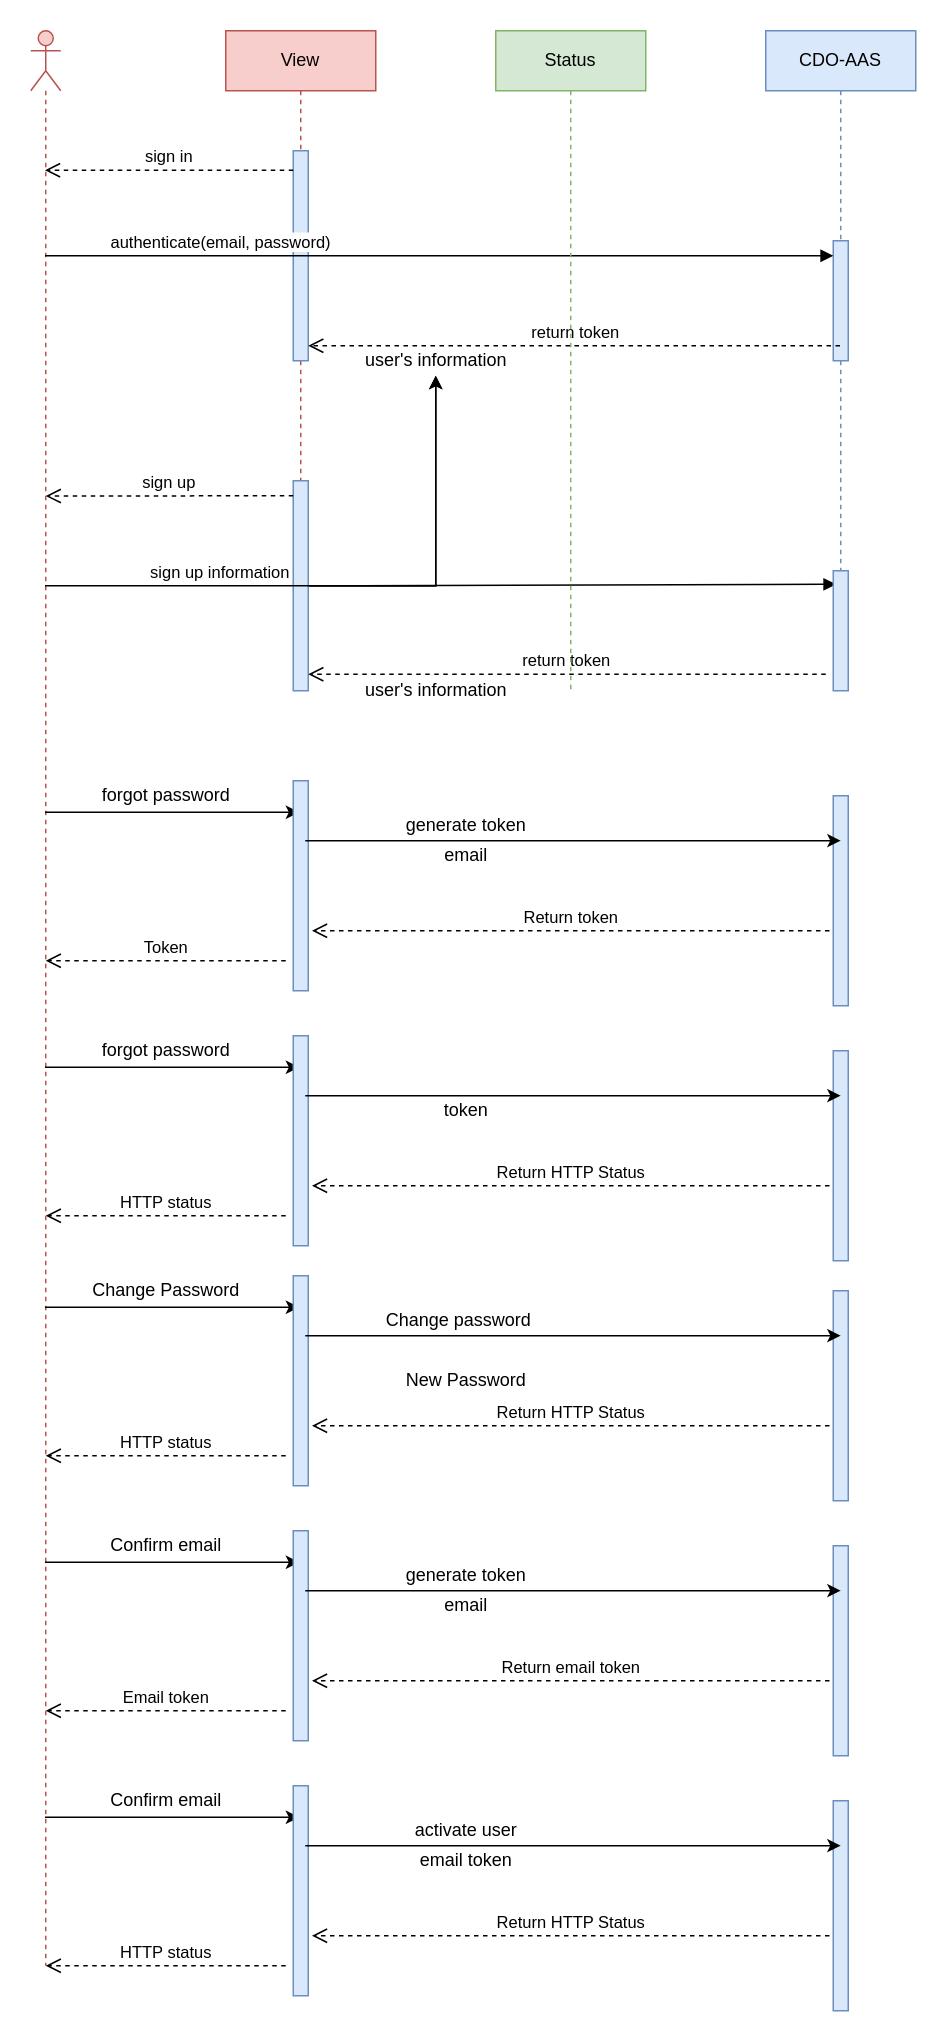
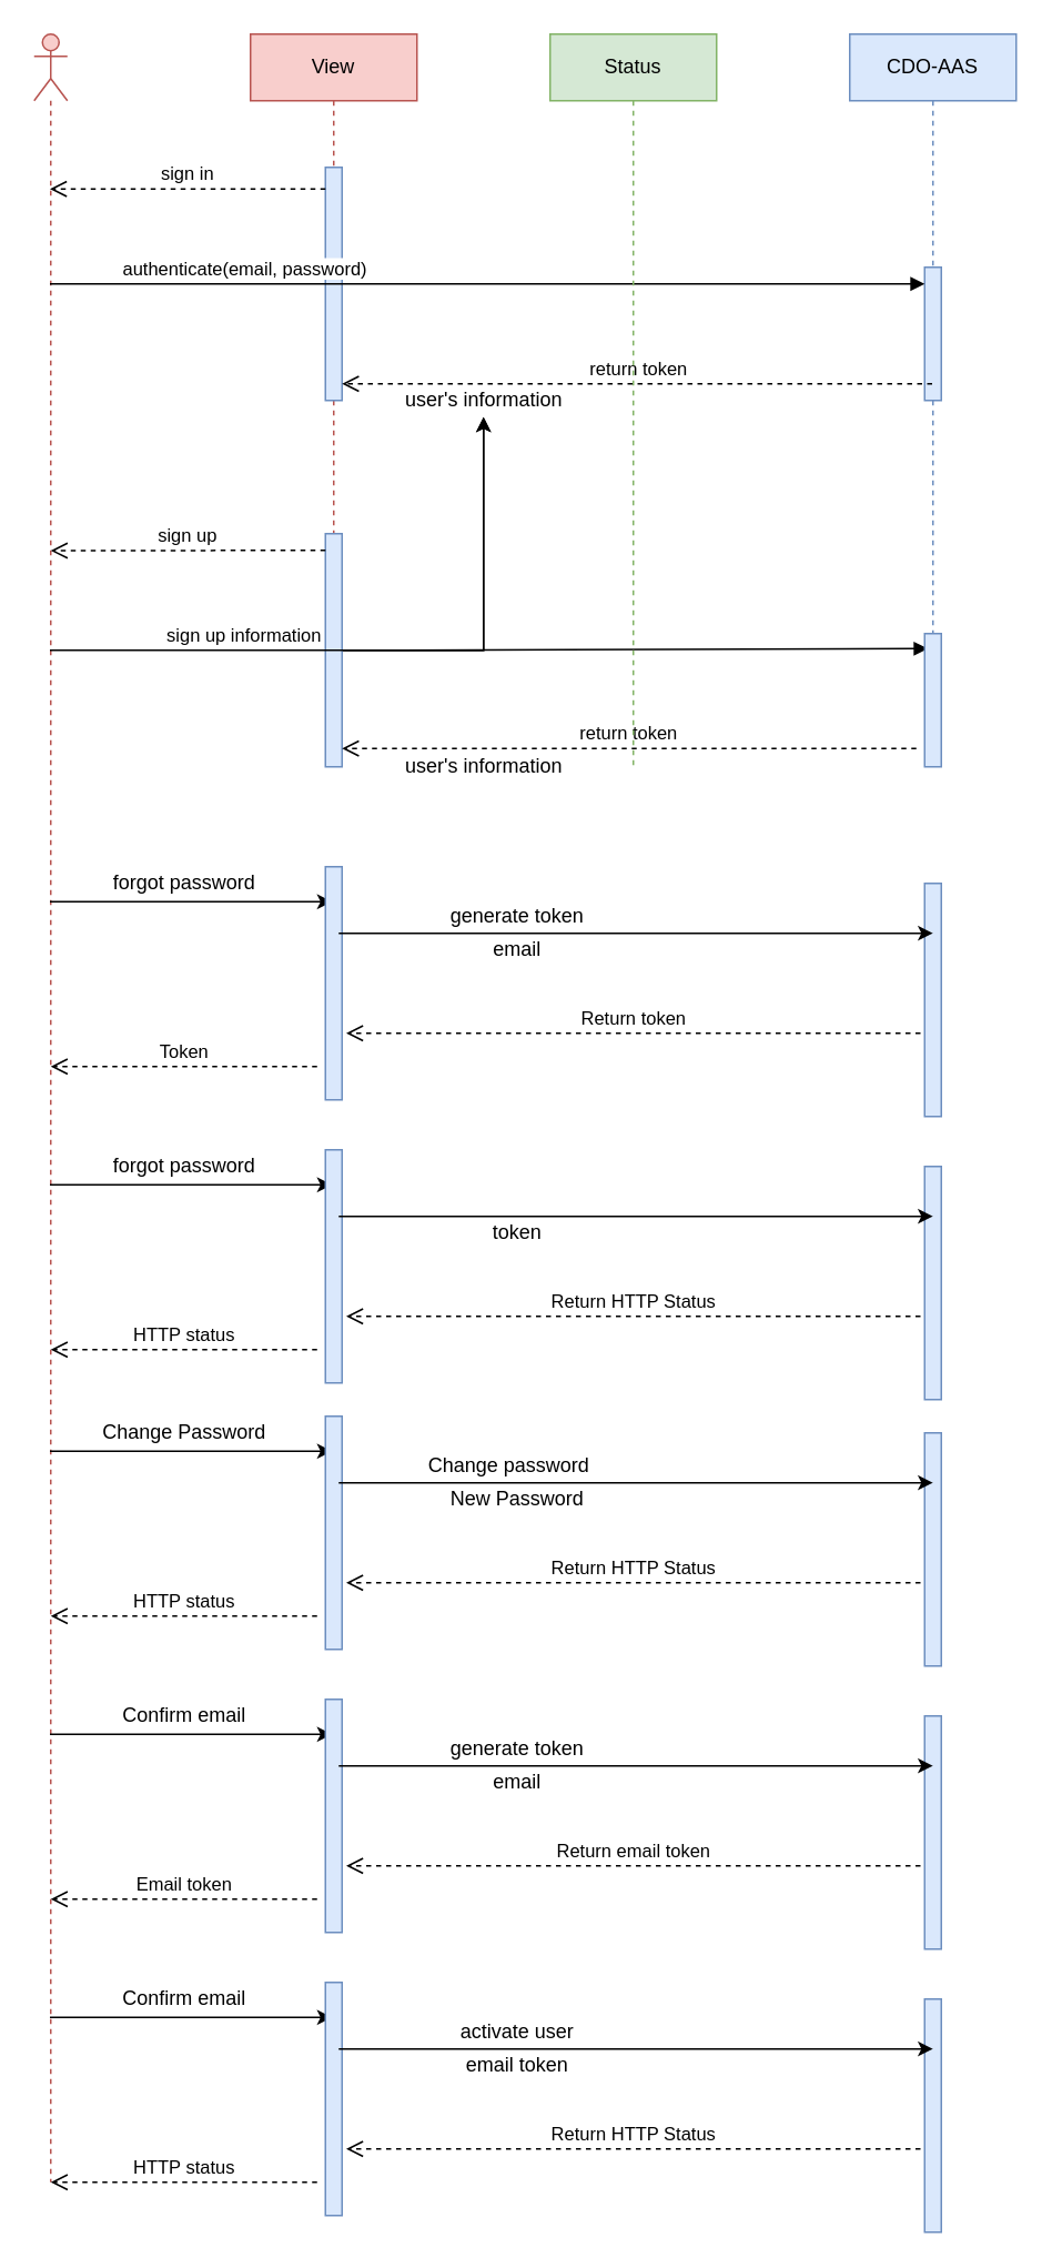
  <mxCell id="0" />
  <mxCell id="1" parent="0" />
  <mxCell id="2" value="" style="shape=umlLifeline;participant=umlActor;perimeter=lifelinePerimeter;whiteSpace=wrap;html=1;container=1;collapsible=0;recursiveResize=0;verticalAlign=top;spacingTop=36;outlineConnect=0;fillColor=#f8cecc;strokeColor=#b85450;size=40;" parent="1" vertex="1"><mxGeometry x="20" y="20" width="20" height="1290" as="geometry" /></mxCell>
  <mxCell id="3" value="View" style="shape=umlLifeline;perimeter=lifelinePerimeter;whiteSpace=wrap;html=1;container=1;collapsible=0;recursiveResize=0;outlineConnect=0;fillColor=#f8cecc;strokeColor=#b85450;" parent="1" vertex="1"><mxGeometry x="150" y="20" width="100" height="300" as="geometry" /></mxCell>
  <mxCell id="4" value="&lt;span&gt;CDO-AAS&lt;/span&gt;" style="shape=umlLifeline;perimeter=lifelinePerimeter;whiteSpace=wrap;html=1;container=1;collapsible=0;recursiveResize=0;outlineConnect=0;fillColor=#dae8fc;strokeColor=#6c8ebf;" parent="1" vertex="1"><mxGeometry x="510" y="20" width="100" height="360" as="geometry" /></mxCell>
  <mxCell id="5" value="" style="html=1;points=[];perimeter=orthogonalPerimeter;fillColor=#dae8fc;strokeColor=#6c8ebf;" parent="4" vertex="1"><mxGeometry x="45" y="140" width="10" height="80" as="geometry" /></mxCell>
  <mxCell id="6" value="" style="html=1;points=[];perimeter=orthogonalPerimeter;fillColor=#dae8fc;strokeColor=#6c8ebf;" parent="1" vertex="1"><mxGeometry x="195" y="100" width="10" height="140" as="geometry" /></mxCell>
  <mxCell id="7" value="sign in" style="html=1;verticalAlign=bottom;endArrow=open;dashed=1;endSize=8;" parent="1" target="2" edge="1"><mxGeometry relative="1" as="geometry"><mxPoint x="30" y="95.16" as="targetPoint" /><mxPoint x="195" y="113" as="sourcePoint" /></mxGeometry></mxCell>
  <mxCell id="8" value="&amp;nbsp;authenticate(email, password)" style="html=1;verticalAlign=bottom;endArrow=block;" parent="1" source="2" target="5" edge="1"><mxGeometry x="-0.565" width="80" relative="1" as="geometry"><mxPoint x="29.5" y="170" as="sourcePoint" /><mxPoint x="399.5" y="170" as="targetPoint" /><Array as="points"><mxPoint x="230" y="170" /></Array><mxPoint x="1" as="offset" /></mxGeometry></mxCell>
  <mxCell id="9" value="return token" style="html=1;verticalAlign=bottom;endArrow=open;dashed=1;endSize=8;" parent="1" source="4" edge="1"><mxGeometry relative="1" as="geometry"><mxPoint x="390" y="230" as="sourcePoint" /><mxPoint x="205" y="230" as="targetPoint" /></mxGeometry></mxCell>
  <mxCell id="10" value="" style="edgeStyle=orthogonalEdgeStyle;rounded=0;orthogonalLoop=1;jettySize=auto;html=1;" edge="1" parent="1" source="12" target="16"><mxGeometry relative="1" as="geometry" /></mxCell>
  <mxCell id="11" value="" style="edgeStyle=orthogonalEdgeStyle;rounded=0;orthogonalLoop=1;jettySize=auto;html=1;" edge="1" parent="1" source="12" target="16"><mxGeometry relative="1" as="geometry" /></mxCell>
  <mxCell id="12" value="" style="html=1;points=[];perimeter=orthogonalPerimeter;fillColor=#dae8fc;strokeColor=#6c8ebf;" parent="1" vertex="1"><mxGeometry x="195" y="320" width="10" height="140" as="geometry" /></mxCell>
  <mxCell id="13" value="sign up" style="html=1;verticalAlign=bottom;endArrow=open;dashed=1;endSize=8;entryX=0.5;entryY=0.164;entryDx=0;entryDy=0;entryPerimeter=0;" parent="1" edge="1"><mxGeometry relative="1" as="geometry"><mxPoint x="30" y="330.2" as="targetPoint" /><mxPoint x="195" y="330" as="sourcePoint" /></mxGeometry></mxCell>
  <mxCell id="14" value="sign up information" style="html=1;verticalAlign=bottom;endArrow=block;entryX=0.2;entryY=0.113;entryDx=0;entryDy=0;entryPerimeter=0;" parent="1" target="15" edge="1"><mxGeometry x="-0.565" width="80" relative="1" as="geometry"><mxPoint x="29.5" y="390" as="sourcePoint" /><mxPoint x="394" y="390" as="targetPoint" /><Array as="points"><mxPoint x="230" y="390" /></Array><mxPoint x="1" as="offset" /></mxGeometry></mxCell>
  <mxCell id="15" value="" style="html=1;points=[];perimeter=orthogonalPerimeter;fillColor=#dae8fc;strokeColor=#6c8ebf;" parent="1" vertex="1"><mxGeometry x="555" y="380" width="10" height="80" as="geometry" /></mxCell>
  <mxCell id="16" value="user's information" style="text;html=1;align=center;verticalAlign=middle;resizable=0;points=[];autosize=1;" parent="1" vertex="1"><mxGeometry x="235" y="230" width="110" height="20" as="geometry" /></mxCell>
  <mxCell id="17" value="return token" style="html=1;verticalAlign=bottom;endArrow=open;dashed=1;endSize=8;" parent="1" edge="1"><mxGeometry relative="1" as="geometry"><mxPoint x="550" y="449" as="sourcePoint" /><mxPoint x="205" y="449" as="targetPoint" /></mxGeometry></mxCell>
  <mxCell id="18" value="user's information" style="text;html=1;align=center;verticalAlign=middle;resizable=0;points=[];autosize=1;" parent="1" vertex="1"><mxGeometry x="235" y="450" width="110" height="20" as="geometry" /></mxCell>
  <mxCell id="19" value="Status" style="shape=umlLifeline;perimeter=lifelinePerimeter;whiteSpace=wrap;html=1;container=1;collapsible=0;recursiveResize=0;outlineConnect=0;fillColor=#d5e8d4;strokeColor=#82b366;" parent="1" vertex="1"><mxGeometry x="330" y="20" width="100" height="440" as="geometry" /></mxCell>
  <mxCell id="20" value="" style="endArrow=classic;html=1;entryX=0.4;entryY=0.15;entryDx=0;entryDy=0;entryPerimeter=0;" edge="1" parent="1" source="2" target="21"><mxGeometry width="50" height="50" relative="1" as="geometry"><mxPoint x="110" y="550" as="sourcePoint" /><mxPoint x="190" y="540" as="targetPoint" /></mxGeometry></mxCell>
  <mxCell id="21" value="" style="html=1;points=[];perimeter=orthogonalPerimeter;fillColor=#dae8fc;strokeColor=#6c8ebf;" vertex="1" parent="1"><mxGeometry x="195" y="520" width="10" height="140" as="geometry" /></mxCell>
  <mxCell id="22" value="" style="html=1;points=[];perimeter=orthogonalPerimeter;fillColor=#dae8fc;strokeColor=#6c8ebf;" vertex="1" parent="1"><mxGeometry x="555" y="530" width="10" height="140" as="geometry" /></mxCell>
  <mxCell id="23" value="" style="endArrow=classic;html=1;strokeColor=#000000;exitX=0.8;exitY=0.286;exitDx=0;exitDy=0;exitPerimeter=0;entryX=0.5;entryY=0.214;entryDx=0;entryDy=0;entryPerimeter=0;" edge="1" parent="1" source="21" target="22"><mxGeometry width="50" height="50" relative="1" as="geometry"><mxPoint x="350" y="610" as="sourcePoint" /><mxPoint x="400" y="560" as="targetPoint" /></mxGeometry></mxCell>
  <mxCell id="24" value="Return token" style="html=1;verticalAlign=bottom;endArrow=open;dashed=1;endSize=8;" edge="1" parent="1"><mxGeometry relative="1" as="geometry"><mxPoint x="552.5" y="620" as="sourcePoint" /><mxPoint x="207.5" y="620" as="targetPoint" /></mxGeometry></mxCell>
  <mxCell id="25" value="generate token" style="text;html=1;align=center;verticalAlign=middle;resizable=0;points=[];autosize=1;strokeColor=none;" vertex="1" parent="1"><mxGeometry x="260" y="540" width="100" height="20" as="geometry" /></mxCell>
  <mxCell id="26" value="forgot password" style="text;html=1;align=center;verticalAlign=middle;resizable=0;points=[];autosize=1;strokeColor=none;" vertex="1" parent="1"><mxGeometry x="60" y="520" width="100" height="20" as="geometry" /></mxCell>
  <mxCell id="27" value="email" style="text;html=1;align=center;verticalAlign=middle;resizable=0;points=[];autosize=1;strokeColor=none;" vertex="1" parent="1"><mxGeometry x="290" y="560" width="40" height="20" as="geometry" /></mxCell>
  <mxCell id="28" value="Token" style="html=1;verticalAlign=bottom;endArrow=open;dashed=1;endSize=8;" edge="1" parent="1"><mxGeometry relative="1" as="geometry"><mxPoint x="190" y="640" as="sourcePoint" /><mxPoint x="30" y="640" as="targetPoint" /></mxGeometry></mxCell>
  <mxCell id="29" value="" style="endArrow=classic;html=1;entryX=0.4;entryY=0.15;entryDx=0;entryDy=0;entryPerimeter=0;" edge="1" parent="1" target="30"><mxGeometry width="50" height="50" relative="1" as="geometry"><mxPoint x="29.5" y="711" as="sourcePoint" /><mxPoint x="190" y="710" as="targetPoint" /></mxGeometry></mxCell>
  <mxCell id="30" value="" style="html=1;points=[];perimeter=orthogonalPerimeter;fillColor=#dae8fc;strokeColor=#6c8ebf;" vertex="1" parent="1"><mxGeometry x="195" y="690" width="10" height="140" as="geometry" /></mxCell>
  <mxCell id="31" value="" style="html=1;points=[];perimeter=orthogonalPerimeter;fillColor=#dae8fc;strokeColor=#6c8ebf;" vertex="1" parent="1"><mxGeometry x="555" y="700" width="10" height="140" as="geometry" /></mxCell>
  <mxCell id="32" value="" style="endArrow=classic;html=1;strokeColor=#000000;exitX=0.8;exitY=0.286;exitDx=0;exitDy=0;exitPerimeter=0;entryX=0.5;entryY=0.214;entryDx=0;entryDy=0;entryPerimeter=0;" edge="1" parent="1" source="30" target="31"><mxGeometry width="50" height="50" relative="1" as="geometry"><mxPoint x="350" y="780" as="sourcePoint" /><mxPoint x="400" y="730" as="targetPoint" /></mxGeometry></mxCell>
  <mxCell id="33" value="Return HTTP Status" style="html=1;verticalAlign=bottom;endArrow=open;dashed=1;endSize=8;" edge="1" parent="1"><mxGeometry relative="1" as="geometry"><mxPoint x="552.5" y="790" as="sourcePoint" /><mxPoint x="207.5" y="790" as="targetPoint" /></mxGeometry></mxCell>
  <mxCell id="34" value="forgot password" style="text;html=1;align=center;verticalAlign=middle;resizable=0;points=[];autosize=1;strokeColor=none;" vertex="1" parent="1"><mxGeometry x="60" y="690" width="100" height="20" as="geometry" /></mxCell>
  <mxCell id="35" value="token" style="text;html=1;align=center;verticalAlign=middle;resizable=0;points=[];autosize=1;strokeColor=none;" vertex="1" parent="1"><mxGeometry x="290" y="730" width="40" height="20" as="geometry" /></mxCell>
  <mxCell id="36" value="HTTP status" style="html=1;verticalAlign=bottom;endArrow=open;dashed=1;endSize=8;" edge="1" parent="1"><mxGeometry relative="1" as="geometry"><mxPoint x="190" y="810" as="sourcePoint" /><mxPoint x="30" y="810" as="targetPoint" /></mxGeometry></mxCell>
  <mxCell id="37" value="" style="endArrow=classic;html=1;entryX=0.4;entryY=0.15;entryDx=0;entryDy=0;entryPerimeter=0;" edge="1" parent="1" target="38"><mxGeometry width="50" height="50" relative="1" as="geometry"><mxPoint x="29.5" y="871" as="sourcePoint" /><mxPoint x="190" y="870" as="targetPoint" /></mxGeometry></mxCell>
  <mxCell id="38" value="" style="html=1;points=[];perimeter=orthogonalPerimeter;fillColor=#dae8fc;strokeColor=#6c8ebf;" vertex="1" parent="1"><mxGeometry x="195" y="850" width="10" height="140" as="geometry" /></mxCell>
  <mxCell id="39" value="" style="html=1;points=[];perimeter=orthogonalPerimeter;fillColor=#dae8fc;strokeColor=#6c8ebf;" vertex="1" parent="1"><mxGeometry x="555" y="860" width="10" height="140" as="geometry" /></mxCell>
  <mxCell id="40" value="" style="endArrow=classic;html=1;strokeColor=#000000;exitX=0.8;exitY=0.286;exitDx=0;exitDy=0;exitPerimeter=0;entryX=0.5;entryY=0.214;entryDx=0;entryDy=0;entryPerimeter=0;" edge="1" parent="1" source="38" target="39"><mxGeometry width="50" height="50" relative="1" as="geometry"><mxPoint x="350" y="940" as="sourcePoint" /><mxPoint x="400" y="890" as="targetPoint" /></mxGeometry></mxCell>
  <mxCell id="41" value="Return HTTP Status" style="html=1;verticalAlign=bottom;endArrow=open;dashed=1;endSize=8;" edge="1" parent="1"><mxGeometry relative="1" as="geometry"><mxPoint x="552.5" y="950" as="sourcePoint" /><mxPoint x="207.5" y="950" as="targetPoint" /></mxGeometry></mxCell>
- <mxCell id="42" value="New Password" style="text;html=1;align=center;verticalAlign=middle;resizable=0;points=[];autosize=1;strokeColor=none;" vertex="1" parent="1"><mxGeometry x="260" y="910" width="100" height="20" as="geometry" /></mxCell>
+ <mxCell id="42" value="New Password" style="text;html=1;align=center;verticalAlign=middle;resizable=0;points=[];autosize=1;strokeColor=none;" vertex="1" parent="1"><mxGeometry x="260" y="890" width="100" height="20" as="geometry" /></mxCell>
  <mxCell id="43" value="Change Password" style="text;html=1;align=center;verticalAlign=middle;resizable=0;points=[];autosize=1;strokeColor=none;" vertex="1" parent="1"><mxGeometry x="55" y="850" width="110" height="20" as="geometry" /></mxCell>
  <mxCell id="44" value="HTTP status" style="html=1;verticalAlign=bottom;endArrow=open;dashed=1;endSize=8;" edge="1" parent="1"><mxGeometry relative="1" as="geometry"><mxPoint x="190" y="970" as="sourcePoint" /><mxPoint x="30" y="970" as="targetPoint" /></mxGeometry></mxCell>
  <mxCell id="45" value="" style="endArrow=classic;html=1;entryX=0.4;entryY=0.15;entryDx=0;entryDy=0;entryPerimeter=0;" edge="1" parent="1" target="46"><mxGeometry width="50" height="50" relative="1" as="geometry"><mxPoint x="29.5" y="1041" as="sourcePoint" /><mxPoint x="190" y="1040" as="targetPoint" /></mxGeometry></mxCell>
  <mxCell id="46" value="" style="html=1;points=[];perimeter=orthogonalPerimeter;fillColor=#dae8fc;strokeColor=#6c8ebf;" vertex="1" parent="1"><mxGeometry x="195" y="1020" width="10" height="140" as="geometry" /></mxCell>
  <mxCell id="47" value="" style="html=1;points=[];perimeter=orthogonalPerimeter;fillColor=#dae8fc;strokeColor=#6c8ebf;" vertex="1" parent="1"><mxGeometry x="555" y="1030" width="10" height="140" as="geometry" /></mxCell>
  <mxCell id="48" value="" style="endArrow=classic;html=1;strokeColor=#000000;exitX=0.8;exitY=0.286;exitDx=0;exitDy=0;exitPerimeter=0;entryX=0.5;entryY=0.214;entryDx=0;entryDy=0;entryPerimeter=0;" edge="1" parent="1" source="46" target="47"><mxGeometry width="50" height="50" relative="1" as="geometry"><mxPoint x="350" y="1110" as="sourcePoint" /><mxPoint x="400" y="1060" as="targetPoint" /></mxGeometry></mxCell>
  <mxCell id="49" value="Return email token" style="html=1;verticalAlign=bottom;endArrow=open;dashed=1;endSize=8;" edge="1" parent="1"><mxGeometry relative="1" as="geometry"><mxPoint x="552.5" y="1120" as="sourcePoint" /><mxPoint x="207.5" y="1120" as="targetPoint" /></mxGeometry></mxCell>
  <mxCell id="50" value="generate token" style="text;html=1;align=center;verticalAlign=middle;resizable=0;points=[];autosize=1;strokeColor=none;" vertex="1" parent="1"><mxGeometry x="260" y="1040" width="100" height="20" as="geometry" /></mxCell>
  <mxCell id="51" value="Confirm email" style="text;html=1;align=center;verticalAlign=middle;resizable=0;points=[];autosize=1;strokeColor=none;" vertex="1" parent="1"><mxGeometry x="65" y="1020" width="90" height="20" as="geometry" /></mxCell>
  <mxCell id="52" value="email" style="text;html=1;align=center;verticalAlign=middle;resizable=0;points=[];autosize=1;strokeColor=none;" vertex="1" parent="1"><mxGeometry x="290" y="1060" width="40" height="20" as="geometry" /></mxCell>
  <mxCell id="53" value="Email token" style="html=1;verticalAlign=bottom;endArrow=open;dashed=1;endSize=8;" edge="1" parent="1"><mxGeometry relative="1" as="geometry"><mxPoint x="190" y="1140" as="sourcePoint" /><mxPoint x="30" y="1140" as="targetPoint" /></mxGeometry></mxCell>
  <mxCell id="54" value="" style="endArrow=classic;html=1;entryX=0.4;entryY=0.15;entryDx=0;entryDy=0;entryPerimeter=0;" edge="1" parent="1" target="55"><mxGeometry width="50" height="50" relative="1" as="geometry"><mxPoint x="29.5" y="1211" as="sourcePoint" /><mxPoint x="190" y="1210" as="targetPoint" /></mxGeometry></mxCell>
  <mxCell id="55" value="" style="html=1;points=[];perimeter=orthogonalPerimeter;fillColor=#dae8fc;strokeColor=#6c8ebf;" vertex="1" parent="1"><mxGeometry x="195" y="1190" width="10" height="140" as="geometry" /></mxCell>
  <mxCell id="56" value="" style="html=1;points=[];perimeter=orthogonalPerimeter;fillColor=#dae8fc;strokeColor=#6c8ebf;" vertex="1" parent="1"><mxGeometry x="555" y="1200" width="10" height="140" as="geometry" /></mxCell>
  <mxCell id="57" value="" style="endArrow=classic;html=1;strokeColor=#000000;exitX=0.8;exitY=0.286;exitDx=0;exitDy=0;exitPerimeter=0;entryX=0.5;entryY=0.214;entryDx=0;entryDy=0;entryPerimeter=0;" edge="1" parent="1" source="55" target="56"><mxGeometry width="50" height="50" relative="1" as="geometry"><mxPoint x="350" y="1280" as="sourcePoint" /><mxPoint x="400" y="1230" as="targetPoint" /></mxGeometry></mxCell>
  <mxCell id="58" value="Return HTTP Status" style="html=1;verticalAlign=bottom;endArrow=open;dashed=1;endSize=8;" edge="1" parent="1"><mxGeometry relative="1" as="geometry"><mxPoint x="552.5" y="1290" as="sourcePoint" /><mxPoint x="207.5" y="1290" as="targetPoint" /></mxGeometry></mxCell>
  <mxCell id="59" value="activate user" style="text;html=1;align=center;verticalAlign=middle;resizable=0;points=[];autosize=1;strokeColor=none;" vertex="1" parent="1"><mxGeometry x="260" y="1210" width="100" height="20" as="geometry" /></mxCell>
  <mxCell id="60" value="Confirm email" style="text;html=1;align=center;verticalAlign=middle;resizable=0;points=[];autosize=1;strokeColor=none;" vertex="1" parent="1"><mxGeometry x="65" y="1190" width="90" height="20" as="geometry" /></mxCell>
  <mxCell id="61" value="email token" style="text;html=1;align=center;verticalAlign=middle;resizable=0;points=[];autosize=1;strokeColor=none;" vertex="1" parent="1"><mxGeometry x="270" y="1230" width="80" height="20" as="geometry" /></mxCell>
  <mxCell id="62" value="HTTP status" style="html=1;verticalAlign=bottom;endArrow=open;dashed=1;endSize=8;" edge="1" parent="1"><mxGeometry relative="1" as="geometry"><mxPoint x="190" y="1310" as="sourcePoint" /><mxPoint x="30" y="1310" as="targetPoint" /></mxGeometry></mxCell>
  <mxCell id="63" value="Change password" style="text;html=1;align=center;verticalAlign=middle;resizable=0;points=[];autosize=1;strokeColor=none;" vertex="1" parent="1"><mxGeometry x="250" y="870" width="110" height="20" as="geometry" /></mxCell>
